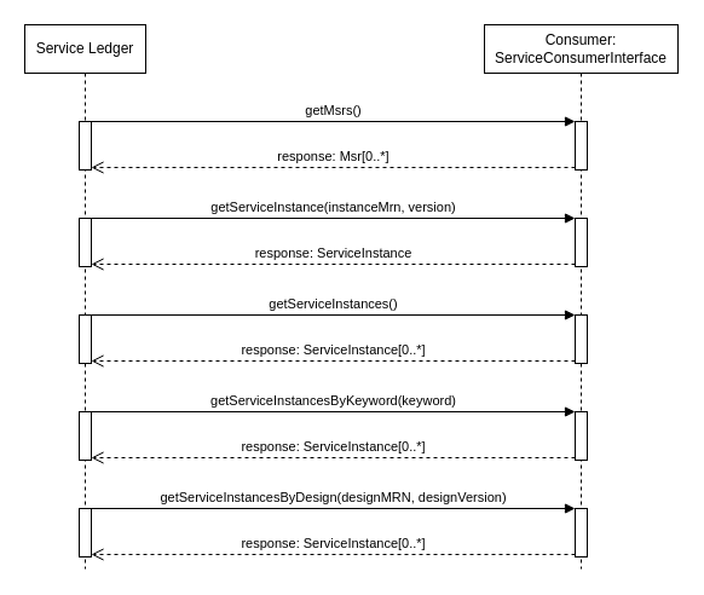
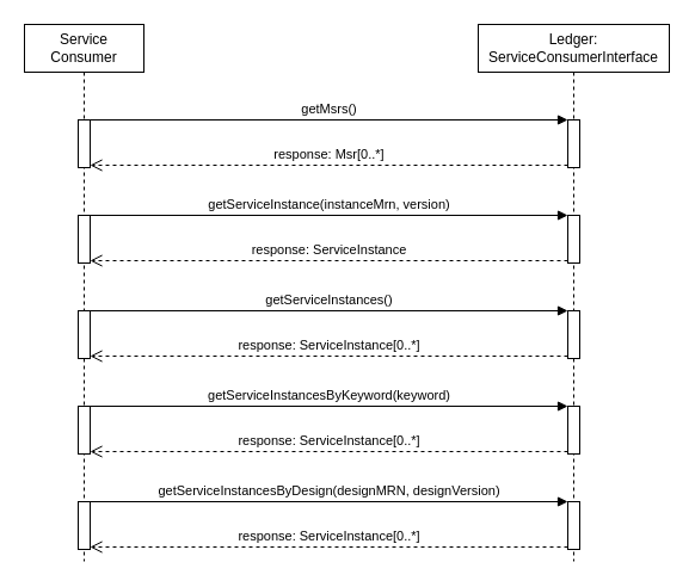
  <mxCell id="0" />
  <mxCell id="1" parent="0" />
- <mxCell id="2" value="Service Ledger" style="shape=umlLifeline;perimeter=lifelinePerimeter;whiteSpace=wrap;html=1;container=1;collapsible=0;recursiveResize=0;outlineConnect=0;" vertex="1" parent="1"><mxGeometry x="20" y="20" width="100" height="450" as="geometry" /></mxCell>
+ <mxCell id="2" value="Service Consumer" style="shape=umlLifeline;perimeter=lifelinePerimeter;whiteSpace=wrap;html=1;container=1;collapsible=0;recursiveResize=0;outlineConnect=0;" vertex="1" parent="1"><mxGeometry x="20" y="20" width="100" height="450" as="geometry" /></mxCell>
  <mxCell id="3" value="" style="html=1;points=[];perimeter=orthogonalPerimeter;" vertex="1" parent="2"><mxGeometry x="45" y="80" width="10" height="40" as="geometry" /></mxCell>
  <mxCell id="4" value="" style="html=1;points=[];perimeter=orthogonalPerimeter;" vertex="1" parent="2"><mxGeometry x="45" y="160" width="10" height="40" as="geometry" /></mxCell>
  <mxCell id="5" value="" style="html=1;points=[];perimeter=orthogonalPerimeter;" vertex="1" parent="2"><mxGeometry x="45" y="240" width="10" height="40" as="geometry" /></mxCell>
  <mxCell id="6" value="" style="html=1;points=[];perimeter=orthogonalPerimeter;" vertex="1" parent="2"><mxGeometry x="45" y="320" width="10" height="40" as="geometry" /></mxCell>
  <mxCell id="7" value="" style="html=1;points=[];perimeter=orthogonalPerimeter;" vertex="1" parent="2"><mxGeometry x="45" y="400" width="10" height="40" as="geometry" /></mxCell>
- <mxCell id="8" value="Consumer: ServiceConsumerInterface" style="shape=umlLifeline;perimeter=lifelinePerimeter;whiteSpace=wrap;html=1;container=1;collapsible=0;recursiveResize=0;outlineConnect=0;" vertex="1" parent="1"><mxGeometry x="400" y="20" width="160" height="450" as="geometry" /></mxCell>
+ <mxCell id="8" value="Ledger: ServiceConsumerInterface" style="shape=umlLifeline;perimeter=lifelinePerimeter;whiteSpace=wrap;html=1;container=1;collapsible=0;recursiveResize=0;outlineConnect=0;" vertex="1" parent="1"><mxGeometry x="400" y="20" width="160" height="450" as="geometry" /></mxCell>
  <mxCell id="9" value="" style="html=1;points=[];perimeter=orthogonalPerimeter;" vertex="1" parent="8"><mxGeometry x="75" y="80" width="10" height="40" as="geometry" /></mxCell>
  <mxCell id="10" value="" style="html=1;points=[];perimeter=orthogonalPerimeter;" vertex="1" parent="8"><mxGeometry x="75" y="160" width="10" height="40" as="geometry" /></mxCell>
  <mxCell id="11" value="" style="html=1;points=[];perimeter=orthogonalPerimeter;" vertex="1" parent="8"><mxGeometry x="75" y="240" width="10" height="40" as="geometry" /></mxCell>
  <mxCell id="12" value="" style="html=1;points=[];perimeter=orthogonalPerimeter;" vertex="1" parent="8"><mxGeometry x="75" y="320" width="10" height="40" as="geometry" /></mxCell>
  <mxCell id="13" value="" style="html=1;points=[];perimeter=orthogonalPerimeter;" vertex="1" parent="8"><mxGeometry x="75" y="400" width="10" height="40" as="geometry" /></mxCell>
  <mxCell id="14" value="getMsrs()" style="html=1;verticalAlign=bottom;endArrow=block;entryX=0;entryY=0;rounded=0;" edge="1" target="9" parent="1" source="3"><mxGeometry relative="1" as="geometry"><mxPoint x="405" y="100" as="sourcePoint" /></mxGeometry></mxCell>
  <mxCell id="15" value="response: Msr[0..*]" style="html=1;verticalAlign=bottom;endArrow=open;dashed=1;endSize=8;exitX=0;exitY=0.95;rounded=0;" edge="1" source="9" parent="1" target="3"><mxGeometry relative="1" as="geometry"><mxPoint x="405" y="176" as="targetPoint" /></mxGeometry></mxCell>
  <mxCell id="16" value="getServiceInstance(instanceMrn, version)" style="html=1;verticalAlign=bottom;endArrow=block;entryX=0;entryY=0;rounded=0;" edge="1" target="10" parent="1" source="4"><mxGeometry relative="1" as="geometry"><mxPoint x="405" y="180" as="sourcePoint" /></mxGeometry></mxCell>
  <mxCell id="17" value="response: ServiceInstance" style="html=1;verticalAlign=bottom;endArrow=open;dashed=1;endSize=8;exitX=0;exitY=0.95;rounded=0;" edge="1" source="10" parent="1" target="4"><mxGeometry relative="1" as="geometry"><mxPoint x="405" y="256" as="targetPoint" /></mxGeometry></mxCell>
  <mxCell id="18" value="getServiceInstances()" style="html=1;verticalAlign=bottom;endArrow=block;entryX=0;entryY=0;rounded=0;" edge="1" target="11" parent="1" source="5"><mxGeometry relative="1" as="geometry"><mxPoint x="405" y="260" as="sourcePoint" /></mxGeometry></mxCell>
  <mxCell id="19" value="response: ServiceInstance[0..*]" style="html=1;verticalAlign=bottom;endArrow=open;dashed=1;endSize=8;exitX=0;exitY=0.95;rounded=0;" edge="1" source="11" parent="1" target="5"><mxGeometry relative="1" as="geometry"><mxPoint x="405" y="336" as="targetPoint" /></mxGeometry></mxCell>
  <mxCell id="20" value="response: ServiceInstance[0..*]" style="html=1;verticalAlign=bottom;endArrow=open;dashed=1;endSize=8;exitX=0;exitY=0.95;rounded=0;" edge="1" source="12" parent="1" target="6"><mxGeometry relative="1" as="geometry"><mxPoint x="405" y="416" as="targetPoint" /></mxGeometry></mxCell>
  <mxCell id="21" value="getServiceInstancesByKeyword(keyword)" style="html=1;verticalAlign=bottom;endArrow=block;entryX=0;entryY=0;rounded=0;" edge="1" target="12" parent="1" source="6"><mxGeometry relative="1" as="geometry"><mxPoint x="405" y="340" as="sourcePoint" /></mxGeometry></mxCell>
  <mxCell id="22" value="response: ServiceInstance[0..*]" style="html=1;verticalAlign=bottom;endArrow=open;dashed=1;endSize=8;exitX=0;exitY=0.95;rounded=0;" edge="1" source="13" parent="1" target="7"><mxGeometry relative="1" as="geometry"><mxPoint x="405" y="496" as="targetPoint" /></mxGeometry></mxCell>
  <mxCell id="23" value="getServiceInstancesByDesign(designMRN, designVersion)" style="html=1;verticalAlign=bottom;endArrow=block;entryX=0;entryY=0;rounded=0;" edge="1" target="13" parent="1" source="7"><mxGeometry relative="1" as="geometry"><mxPoint x="405" y="420" as="sourcePoint" /></mxGeometry></mxCell>
